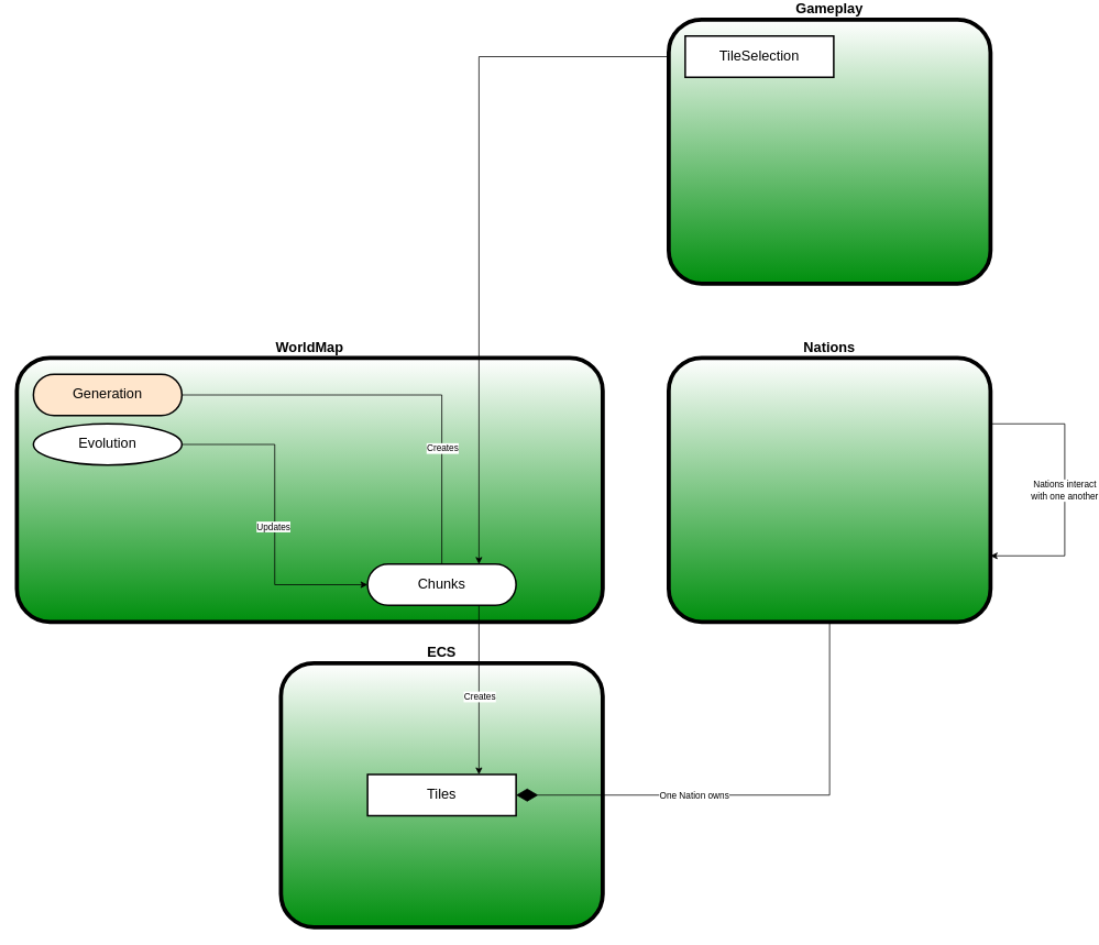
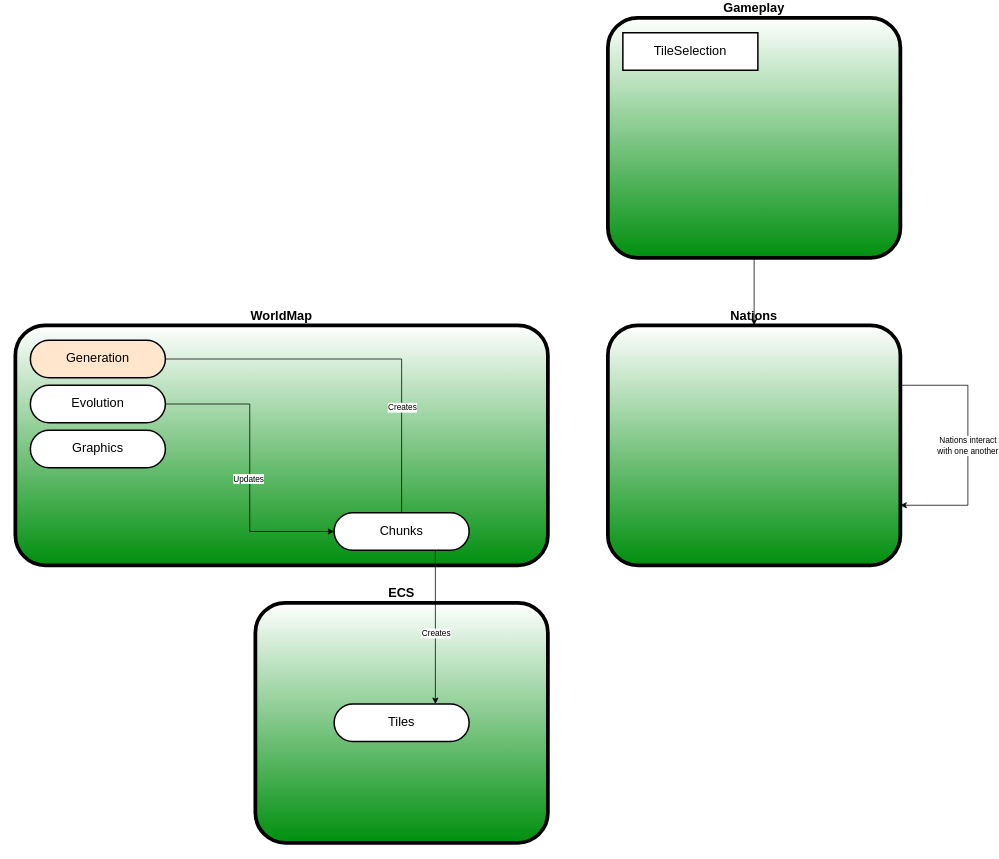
  <mxCell id="0" />
  <mxCell id="1" parent="0" />
  <mxCell id="2" value="WorldMap" style="rounded=1;whiteSpace=wrap;html=1;absoluteArcSize=1;arcSize=80;strokeWidth=5;align=center;labelPosition=center;verticalLabelPosition=top;verticalAlign=bottom;labelBackgroundColor=none;labelBorderColor=none;horizontal=1;fontSize=17;fontStyle=1;gradientColor=#008F0E;fillColor=default;" parent="1" vertex="1"><mxGeometry x="20" y="430" width="710" height="320" as="geometry" /></mxCell>
  <mxCell id="3" style="edgeStyle=orthogonalEdgeStyle;rounded=0;orthogonalLoop=1;jettySize=auto;html=1;exitX=1;exitY=0.5;exitDx=0;exitDy=0;endArrow=none;" edge="1" parent="1" source="5" target="11"><mxGeometry relative="1" as="geometry" /></mxCell>
  <mxCell id="4" value="Creates" style="edgeLabel;html=1;align=center;verticalAlign=middle;resizable=0;points=[];labelBackgroundColor=default;" vertex="1" connectable="0" parent="3"><mxGeometry x="0.646" y="1" relative="1" as="geometry"><mxPoint x="-1" y="-49" as="offset" /></mxGeometry></mxCell>
  <mxCell id="5" value="Generation" style="rounded=1;whiteSpace=wrap;html=1;absoluteArcSize=1;arcSize=180;strokeWidth=2;labelBackgroundColor=none;labelBorderColor=none;fontSize=17;fillColor=#ffe6cc;" parent="1" vertex="1"><mxGeometry x="40" y="450" width="180" height="50" as="geometry" /></mxCell>
  <mxCell id="6" style="edgeStyle=orthogonalEdgeStyle;rounded=0;orthogonalLoop=1;jettySize=auto;html=1;exitX=1;exitY=0.5;exitDx=0;exitDy=0;entryX=0;entryY=0.5;entryDx=0;entryDy=0;" edge="1" parent="1" source="8" target="11"><mxGeometry relative="1" as="geometry" /></mxCell>
  <mxCell id="7" value="Updates" style="edgeLabel;html=1;align=center;verticalAlign=middle;resizable=0;points=[];" vertex="1" connectable="0" parent="6"><mxGeometry x="0.17" y="-2" relative="1" as="geometry"><mxPoint y="-19" as="offset" /></mxGeometry></mxCell>
- <mxCell id="8" value="Evolution" style="ellipse;whiteSpace=wrap;html=1;absoluteArcSize=1;arcSize=180;strokeWidth=2;labelBackgroundColor=none;labelBorderColor=none;fontSize=17;" parent="1" vertex="1"><mxGeometry x="40" y="510" width="180" height="50" as="geometry" /></mxCell>
+ <mxCell id="8" value="Evolution" style="rounded=1;whiteSpace=wrap;html=1;absoluteArcSize=1;arcSize=180;strokeWidth=2;labelBackgroundColor=none;labelBorderColor=none;fontSize=17;" parent="1" vertex="1"><mxGeometry x="40" y="510" width="180" height="50" as="geometry" /></mxCell>
+ <mxCell id="9" value="Graphics" style="rounded=1;whiteSpace=wrap;html=1;absoluteArcSize=1;arcSize=180;strokeWidth=2;labelBackgroundColor=none;labelBorderColor=none;fontSize=17;" parent="1" vertex="1"><mxGeometry x="40" y="570" width="180" height="50" as="geometry" /></mxCell>
  <mxCell id="10" value="Nations" style="rounded=1;whiteSpace=wrap;html=1;absoluteArcSize=1;arcSize=80;strokeWidth=5;align=center;labelPosition=center;verticalLabelPosition=top;verticalAlign=bottom;labelBackgroundColor=none;labelBorderColor=none;horizontal=1;fontSize=17;fontStyle=1;gradientColor=#008F0E;fillColor=default;" parent="1" vertex="1"><mxGeometry x="810" y="430" width="390" height="320" as="geometry" /></mxCell>
  <mxCell id="11" value="Chunks" style="rounded=1;whiteSpace=wrap;html=1;absoluteArcSize=1;arcSize=180;strokeWidth=2;labelBackgroundColor=none;labelBorderColor=none;fontSize=17;" vertex="1" parent="1"><mxGeometry x="445" y="680" width="180" height="50" as="geometry" /></mxCell>
  <mxCell id="12" value="" style="group;fillColor=default;gradientColor=none;" vertex="1" connectable="0" parent="1"><mxGeometry x="340" y="800" width="390" height="320" as="geometry" /></mxCell>
  <mxCell id="13" value="ECS" style="rounded=1;whiteSpace=wrap;html=1;absoluteArcSize=1;arcSize=80;strokeWidth=5;align=center;labelPosition=center;verticalLabelPosition=top;verticalAlign=bottom;labelBackgroundColor=none;labelBorderColor=none;horizontal=1;fontSize=17;fontStyle=1;gradientColor=#008F0E;fillColor=default;" vertex="1" parent="12"><mxGeometry width="390" height="320" as="geometry" /></mxCell>
- <mxCell id="14" value="Tiles" style="whiteSpace=wrap;html=1;absoluteArcSize=1;arcSize=180;strokeWidth=2;labelBackgroundColor=none;labelBorderColor=none;fontSize=17;rounded=0;" vertex="1" parent="12"><mxGeometry x="105" y="135" width="180" height="50" as="geometry" /></mxCell>
- <mxCell id="15" value="" style="endArrow=diamondThin;endFill=1;endSize=24;html=1;rounded=0;entryX=1;entryY=0.5;entryDx=0;entryDy=0;exitX=0.5;exitY=1;exitDx=0;exitDy=0;" edge="1" parent="1" source="10" target="14"><mxGeometry width="160" relative="1" as="geometry"><mxPoint x="570" y="680" as="sourcePoint" /><mxPoint x="620" y="680" as="targetPoint" /><Array as="points"><mxPoint x="1005" y="960" /></Array></mxGeometry></mxCell>
- <mxCell id="16" value="One Nation owns" style="edgeLabel;html=1;align=center;verticalAlign=middle;resizable=0;points=[];" vertex="1" connectable="0" parent="15"><mxGeometry x="0.122" y="-1" relative="1" as="geometry"><mxPoint x="-44" y="1" as="offset" /></mxGeometry></mxCell>
+ <mxCell id="14" value="Tiles" style="rounded=1;whiteSpace=wrap;html=1;absoluteArcSize=1;arcSize=180;strokeWidth=2;labelBackgroundColor=none;labelBorderColor=none;fontSize=17;" vertex="1" parent="12"><mxGeometry x="105" y="135" width="180" height="50" as="geometry" /></mxCell>
  <mxCell id="17" style="edgeStyle=orthogonalEdgeStyle;rounded=0;orthogonalLoop=1;jettySize=auto;html=1;" edge="1" parent="1" target="14"><mxGeometry relative="1" as="geometry"><mxPoint x="580" y="730" as="sourcePoint" /><Array as="points"><mxPoint x="580" y="730" /></Array></mxGeometry></mxCell>
  <mxCell id="18" value="Creates" style="edgeLabel;html=1;align=center;verticalAlign=middle;resizable=0;points=[];" vertex="1" connectable="0" parent="17"><mxGeometry x="0.159" y="-1" relative="1" as="geometry"><mxPoint x="1" y="-9" as="offset" /></mxGeometry></mxCell>
  <mxCell id="19" style="edgeStyle=orthogonalEdgeStyle;rounded=0;orthogonalLoop=1;jettySize=auto;html=1;exitX=1;exitY=0.25;exitDx=0;exitDy=0;entryX=1;entryY=0.75;entryDx=0;entryDy=0;" edge="1" parent="1" source="10" target="10"><mxGeometry relative="1" as="geometry"><Array as="points"><mxPoint x="1290" y="510" /><mxPoint x="1290" y="670" /></Array></mxGeometry></mxCell>
  <mxCell id="20" value="Nations interact&lt;br&gt;with one another" style="edgeLabel;html=1;align=center;verticalAlign=middle;resizable=0;points=[];" vertex="1" connectable="0" parent="19"><mxGeometry x="-0.104" y="-1" relative="1" as="geometry"><mxPoint y="18" as="offset" /></mxGeometry></mxCell>
- <mxCell id="21" style="edgeStyle=orthogonalEdgeStyle;rounded=0;orthogonalLoop=1;jettySize=auto;html=1;exitX=0;exitY=0.5;exitDx=0;exitDy=0;entryX=0.75;entryY=0;entryDx=0;entryDy=0;" edge="1" parent="1" source="23" target="11"><mxGeometry relative="1" as="geometry" /></mxCell>
+ <mxCell id="21" style="edgeStyle=orthogonalEdgeStyle;rounded=0;orthogonalLoop=1;jettySize=auto;html=1;exitX=0;exitY=0.5;exitDx=0;exitDy=0;" edge="1" parent="1" source="23" target="10"><mxGeometry relative="1" as="geometry" /></mxCell>
  <mxCell id="22" value="Gameplay" style="rounded=1;whiteSpace=wrap;html=1;absoluteArcSize=1;arcSize=80;strokeWidth=5;align=center;labelPosition=center;verticalLabelPosition=top;verticalAlign=bottom;labelBackgroundColor=none;labelBorderColor=none;horizontal=1;fontSize=17;fontStyle=1;gradientColor=#008F0E;fillColor=default;" vertex="1" parent="1"><mxGeometry x="810" y="20" width="390" height="320" as="geometry" /></mxCell>
  <mxCell id="23" value="TileSelection" style="whiteSpace=wrap;html=1;absoluteArcSize=1;arcSize=180;strokeWidth=2;labelBackgroundColor=none;labelBorderColor=none;fontSize=17;rounded=0;" vertex="1" parent="1"><mxGeometry x="830" y="40" width="180" height="50" as="geometry" /></mxCell>
